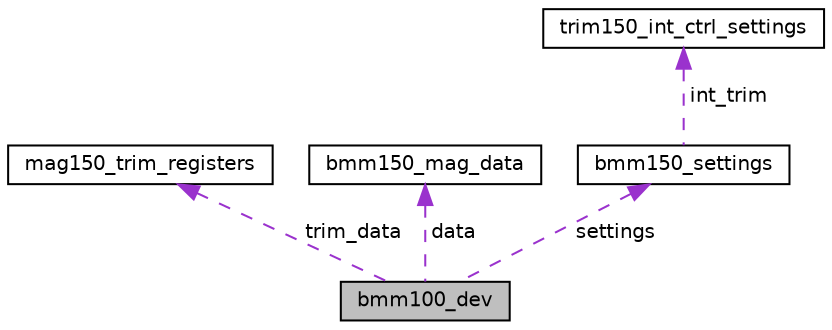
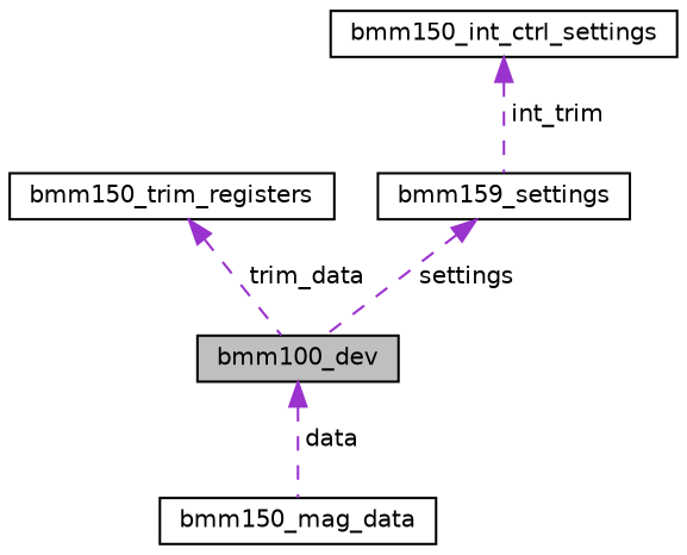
  digraph {
    node [color=black fillcolor=white fontname=Helvetica fontsize=10 shape=record style=filled]
    edge [color=darkorchid3 dir=back fontname=Helvetica fontsize=10 labelfontname=Helvetica labelfontsize=10 style=dashed]
    n1 [fillcolor=grey75 fontcolor=black height=0.2 label=bmm100_dev width=0.4]
-   n2 [height=0.2 label=mag150_trim_registers width=0.4]
+   n2 [height=0.2 label=bmm150_trim_registers width=0.4]
    n3 [height=0.2 label=bmm150_mag_data width=0.4]
-   n4 [height=0.2 label=bmm150_settings width=0.4]
-   n5 [height=0.2 label=trim150_int_ctrl_settings width=0.4]
+   n4 [height=0.2 label=bmm159_settings width=0.4]
+   n5 [height=0.2 label=bmm150_int_ctrl_settings width=0.4]
    n2 -> n1 [label=" trim_data"]
-   n3 -> n1 [label=" data"]
+   n1 -> n3 [label=" data"]
    n4 -> n1 [label=" settings"]
    n5 -> n4 [label=" int_trim"]
  }
